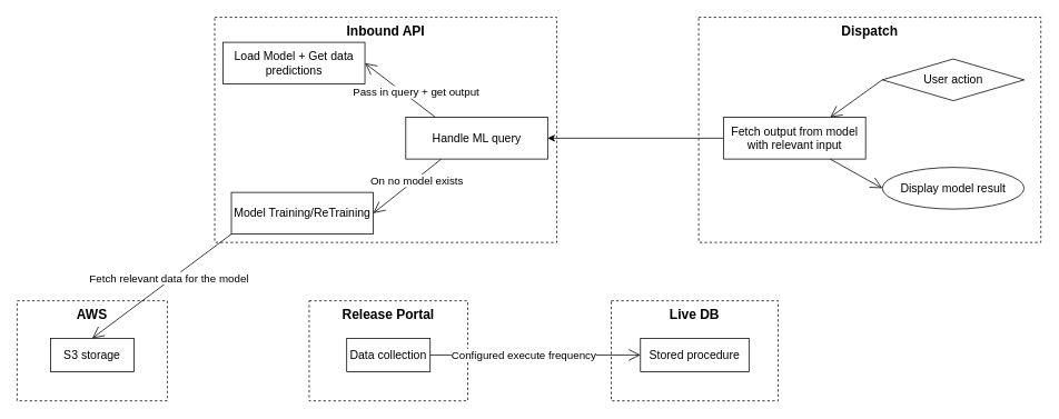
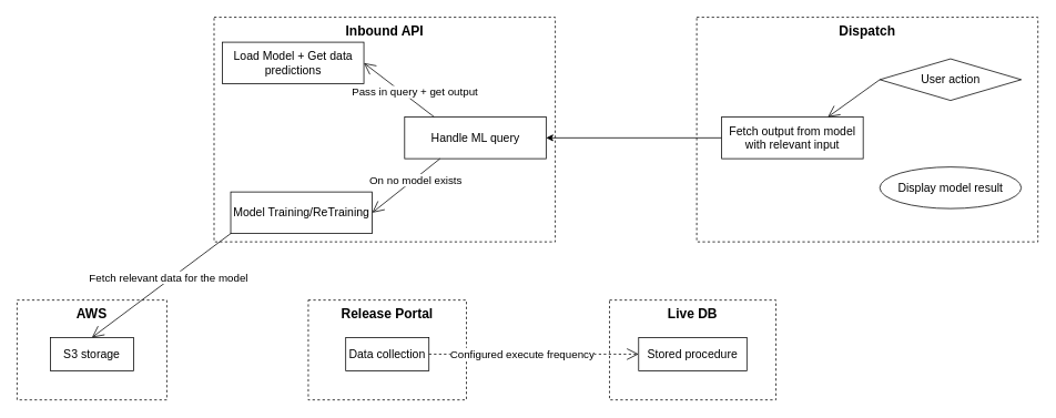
  <mxCell id="0" />
  <mxCell id="1" parent="0" />
  <mxCell id="2" value="&lt;font style=&quot;font-size: 16px;&quot;&gt;&lt;b&gt;Inbound API&lt;/b&gt;&lt;/font&gt;" style="html=1;whiteSpace=wrap;dashed=1;gradientColor=default;fillColor=none;labelPosition=center;verticalLabelPosition=middle;align=center;verticalAlign=top;" vertex="1" parent="1"><mxGeometry x="256.78" y="20" width="410" height="270" as="geometry" /></mxCell>
  <mxCell id="3" value="&lt;span style=&quot;font-size: 16px;&quot;&gt;&lt;b&gt;Dispatch&lt;/b&gt;&lt;/span&gt;" style="html=1;whiteSpace=wrap;dashed=1;gradientColor=default;fillColor=none;labelPosition=center;verticalLabelPosition=middle;align=center;verticalAlign=top;" vertex="1" parent="1"><mxGeometry x="836.78" y="20" width="410" height="270" as="geometry" /></mxCell>
  <mxCell id="4" value="&lt;font style=&quot;font-size: 16px;&quot;&gt;&lt;b&gt;Release Portal&lt;/b&gt;&lt;/font&gt;" style="html=1;whiteSpace=wrap;dashed=1;gradientColor=default;fillColor=none;labelPosition=center;verticalLabelPosition=middle;align=center;verticalAlign=top;" vertex="1" parent="1"><mxGeometry x="370" y="360" width="190" height="120" as="geometry" /></mxCell>
  <mxCell id="5" value="Data collection" style="whiteSpace=wrap;html=1;align=center;fontSize=14;" vertex="1" parent="1"><mxGeometry x="415" y="405" width="100" height="40" as="geometry" /></mxCell>
  <mxCell id="6" value="&lt;span style=&quot;font-size: 16px;&quot;&gt;&lt;b&gt;Live DB&lt;/b&gt;&lt;/span&gt;" style="html=1;whiteSpace=wrap;dashed=1;gradientColor=default;fillColor=none;labelPosition=center;verticalLabelPosition=middle;align=center;verticalAlign=top;" vertex="1" parent="1"><mxGeometry x="732" y="360" width="200" height="120" as="geometry" /></mxCell>
  <mxCell id="7" value="Stored procedure" style="whiteSpace=wrap;html=1;align=center;fontSize=14;" vertex="1" parent="1"><mxGeometry x="767" y="405" width="130" height="40" as="geometry" /></mxCell>
- <mxCell id="8" value="" style="endArrow=open;endFill=1;endSize=12;html=1;rounded=0;exitX=1;exitY=0.5;exitDx=0;exitDy=0;entryX=0;entryY=0.5;entryDx=0;entryDy=0;" edge="1" parent="1" source="5" target="7"><mxGeometry width="160" relative="1" as="geometry"><mxPoint x="750" y="290" as="sourcePoint" /><mxPoint x="910" y="290" as="targetPoint" /></mxGeometry></mxCell>
+ <mxCell id="8" value="" style="endArrow=open;endFill=1;endSize=12;html=1;rounded=0;exitX=1;exitY=0.5;exitDx=0;exitDy=0;entryX=0;entryY=0.5;entryDx=0;entryDy=0;dashed=1;" edge="1" parent="1" source="5" target="7"><mxGeometry width="160" relative="1" as="geometry"><mxPoint x="750" y="290" as="sourcePoint" /><mxPoint x="910" y="290" as="targetPoint" /></mxGeometry></mxCell>
  <mxCell id="9" value="Configured execute frequency" style="edgeLabel;html=1;align=center;verticalAlign=middle;resizable=0;points=[];fontSize=13;" vertex="1" connectable="0" parent="8"><mxGeometry x="-0.119" y="1" relative="1" as="geometry"><mxPoint as="offset" /></mxGeometry></mxCell>
  <mxCell id="10" value="&lt;span style=&quot;font-size: 16px;&quot;&gt;&lt;b&gt;AWS&lt;/b&gt;&lt;/span&gt;" style="html=1;whiteSpace=wrap;dashed=1;gradientColor=default;fillColor=none;labelPosition=center;verticalLabelPosition=middle;align=center;verticalAlign=top;" vertex="1" parent="1"><mxGeometry x="20" y="360" width="180" height="120" as="geometry" /></mxCell>
  <mxCell id="11" value="S3 storage" style="whiteSpace=wrap;html=1;align=center;fontSize=14;" vertex="1" parent="1"><mxGeometry x="60" y="405" width="100" height="40" as="geometry" /></mxCell>
  <mxCell id="12" value="Model Training/ReTraining" style="whiteSpace=wrap;html=1;align=center;fontSize=14;" vertex="1" parent="1"><mxGeometry x="276.78" y="230" width="170" height="50" as="geometry" /></mxCell>
  <mxCell id="13" value="" style="endArrow=open;endFill=1;endSize=12;html=1;rounded=0;exitX=0;exitY=1;exitDx=0;exitDy=0;entryX=0.5;entryY=0;entryDx=0;entryDy=0;" edge="1" parent="1" source="12" target="11"><mxGeometry width="160" relative="1" as="geometry"><mxPoint x="144" y="175" as="sourcePoint" /><mxPoint x="-340" y="170" as="targetPoint" /></mxGeometry></mxCell>
  <mxCell id="14" value="Fetch relevant data for the model" style="edgeLabel;html=1;align=center;verticalAlign=middle;resizable=0;points=[];fontSize=13;" vertex="1" connectable="0" parent="13"><mxGeometry x="-0.121" y="-3" relative="1" as="geometry"><mxPoint as="offset" /></mxGeometry></mxCell>
  <mxCell id="15" style="edgeStyle=orthogonalEdgeStyle;rounded=0;orthogonalLoop=1;jettySize=auto;html=1;exitX=0;exitY=0.5;exitDx=0;exitDy=0;entryX=1;entryY=0.5;entryDx=0;entryDy=0;" edge="1" parent="1" source="16" target="17"><mxGeometry relative="1" as="geometry" /></mxCell>
  <mxCell id="16" value="Fetch output from model&lt;div&gt;with relevant input&lt;/div&gt;" style="whiteSpace=wrap;html=1;align=center;fontSize=14;" vertex="1" parent="1"><mxGeometry x="866.78" y="140" width="170" height="50" as="geometry" /></mxCell>
  <mxCell id="17" value="Handle ML query" style="whiteSpace=wrap;html=1;align=center;fontSize=14;" vertex="1" parent="1"><mxGeometry x="485.78" y="140" width="170" height="50" as="geometry" /></mxCell>
  <mxCell id="18" value="" style="endArrow=open;endFill=1;endSize=12;html=1;rounded=0;exitX=0.25;exitY=1;exitDx=0;exitDy=0;entryX=1;entryY=0.5;entryDx=0;entryDy=0;" edge="1" parent="1" source="17" target="12"><mxGeometry width="160" relative="1" as="geometry"><mxPoint x="396.78" y="260" as="sourcePoint" /><mxPoint x="556.78" y="260" as="targetPoint" /></mxGeometry></mxCell>
  <mxCell id="19" value="&lt;font style=&quot;font-size: 13px;&quot;&gt;On no model exists&lt;/font&gt;" style="edgeLabel;html=1;align=center;verticalAlign=middle;resizable=0;points=[];" vertex="1" connectable="0" parent="18"><mxGeometry x="-0.252" y="1" relative="1" as="geometry"><mxPoint as="offset" /></mxGeometry></mxCell>
  <mxCell id="20" value="Load Model + Get data predictions" style="whiteSpace=wrap;html=1;align=center;fontSize=14;" vertex="1" parent="1"><mxGeometry x="266.78" y="50" width="170" height="50" as="geometry" /></mxCell>
  <mxCell id="21" value="" style="endArrow=open;endFill=1;endSize=12;html=1;rounded=0;exitX=0.207;exitY=-0.007;exitDx=0;exitDy=0;exitPerimeter=0;entryX=1;entryY=0.5;entryDx=0;entryDy=0;" edge="1" parent="1" source="17" target="20"><mxGeometry width="160" relative="1" as="geometry"><mxPoint x="396.78" y="260" as="sourcePoint" /><mxPoint x="556.78" y="260" as="targetPoint" /></mxGeometry></mxCell>
  <mxCell id="22" value="Pass in query + get output" style="edgeLabel;html=1;align=center;verticalAlign=middle;resizable=0;points=[];fontSize=13;" vertex="1" connectable="0" parent="21"><mxGeometry x="0.267" y="1" relative="1" as="geometry"><mxPoint x="30" y="10" as="offset" /></mxGeometry></mxCell>
  <mxCell id="23" value="User action" style="rhombus;whiteSpace=wrap;html=1;align=center;fontSize=14;" vertex="1" parent="1"><mxGeometry x="1056.78" y="70" width="170" height="50" as="geometry" /></mxCell>
  <mxCell id="24" value="" style="endArrow=open;endFill=1;endSize=12;html=1;rounded=0;exitX=0;exitY=0.5;exitDx=0;exitDy=0;entryX=0.75;entryY=0;entryDx=0;entryDy=0;" edge="1" parent="1" source="23" target="16"><mxGeometry width="160" relative="1" as="geometry"><mxPoint x="396.78" y="260" as="sourcePoint" /><mxPoint x="556.78" y="260" as="targetPoint" /></mxGeometry></mxCell>
  <mxCell id="25" value="Display model result" style="ellipse;whiteSpace=wrap;html=1;align=center;fontSize=14;" vertex="1" parent="1"><mxGeometry x="1056.78" y="200" width="170" height="50" as="geometry" /></mxCell>
- <mxCell id="26" value="" style="endArrow=open;endFill=1;endSize=12;html=1;rounded=0;exitX=0.75;exitY=1;exitDx=0;exitDy=0;entryX=0;entryY=0.5;entryDx=0;entryDy=0;" edge="1" parent="1" source="16" target="25"><mxGeometry width="160" relative="1" as="geometry"><mxPoint x="396.78" y="260" as="sourcePoint" /><mxPoint x="556.78" y="260" as="targetPoint" /></mxGeometry></mxCell>
